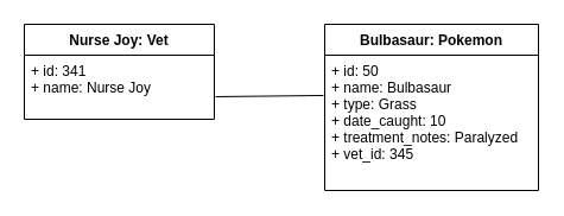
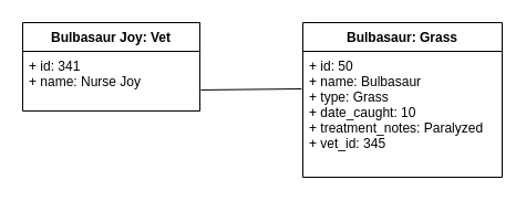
  <mxCell id="0" />
  <mxCell id="1" parent="0" />
- <mxCell id="2" value="Nurse Joy: Vet" style="swimlane;fontStyle=1;align=center;verticalAlign=top;childLayout=stackLayout;horizontal=1;startSize=26;horizontalStack=0;resizeParent=1;resizeParentMax=0;resizeLast=0;collapsible=1;marginBottom=0;" parent="1" vertex="1"><mxGeometry x="20" y="20" width="160" height="80" as="geometry" /></mxCell>
+ <mxCell id="2" value="Bulbasaur Joy: Vet" style="swimlane;fontStyle=1;align=center;verticalAlign=top;childLayout=stackLayout;horizontal=1;startSize=26;horizontalStack=0;resizeParent=1;resizeParentMax=0;resizeLast=0;collapsible=1;marginBottom=0;" parent="1" vertex="1"><mxGeometry x="20" y="20" width="160" height="80" as="geometry" /></mxCell>
  <mxCell id="3" value="+ id: 341&#10;+ name: Nurse Joy&#10;" style="text;strokeColor=none;fillColor=none;align=left;verticalAlign=top;spacingLeft=4;spacingRight=4;overflow=hidden;rotatable=0;points=[[0,0.5],[1,0.5]];portConstraint=eastwest;" parent="2" vertex="1"><mxGeometry y="26" width="160" height="54" as="geometry" /></mxCell>
- <mxCell id="4" value="Bulbasaur: Pokemon" style="swimlane;fontStyle=1;align=center;verticalAlign=top;childLayout=stackLayout;horizontal=1;startSize=26;horizontalStack=0;resizeParent=1;resizeParentMax=0;resizeLast=0;collapsible=1;marginBottom=0;" parent="1" vertex="1"><mxGeometry x="273" y="20" width="180" height="140" as="geometry" /></mxCell>
+ <mxCell id="4" value="Bulbasaur: Grass" style="swimlane;fontStyle=1;align=center;verticalAlign=top;childLayout=stackLayout;horizontal=1;startSize=26;horizontalStack=0;resizeParent=1;resizeParentMax=0;resizeLast=0;collapsible=1;marginBottom=0;" parent="1" vertex="1"><mxGeometry x="273" y="20" width="180" height="140" as="geometry" /></mxCell>
  <mxCell id="5" value="+ id: 50&#10;+ name: Bulbasaur&#10;+ type: Grass&#10;+ date_caught: 10&#10;+ treatment_notes: Paralyzed&#10;+ vet_id: 345&#10;" style="text;strokeColor=none;fillColor=none;align=left;verticalAlign=top;spacingLeft=4;spacingRight=4;overflow=hidden;rotatable=0;points=[[0,0.5],[1,0.5]];portConstraint=eastwest;" parent="4" vertex="1"><mxGeometry y="26" width="180" height="114" as="geometry" /></mxCell>
  <mxCell id="6" value="" style="endArrow=none;html=1;entryX=-0.006;entryY=0.298;entryDx=0;entryDy=0;entryPerimeter=0;exitX=1.006;exitY=0.648;exitDx=0;exitDy=0;exitPerimeter=0;" edge="1" parent="1" source="3" target="5"><mxGeometry width="50" height="50" relative="1" as="geometry"><mxPoint x="20" y="234" as="sourcePoint" /><mxPoint x="70" y="184" as="targetPoint" /></mxGeometry></mxCell>
